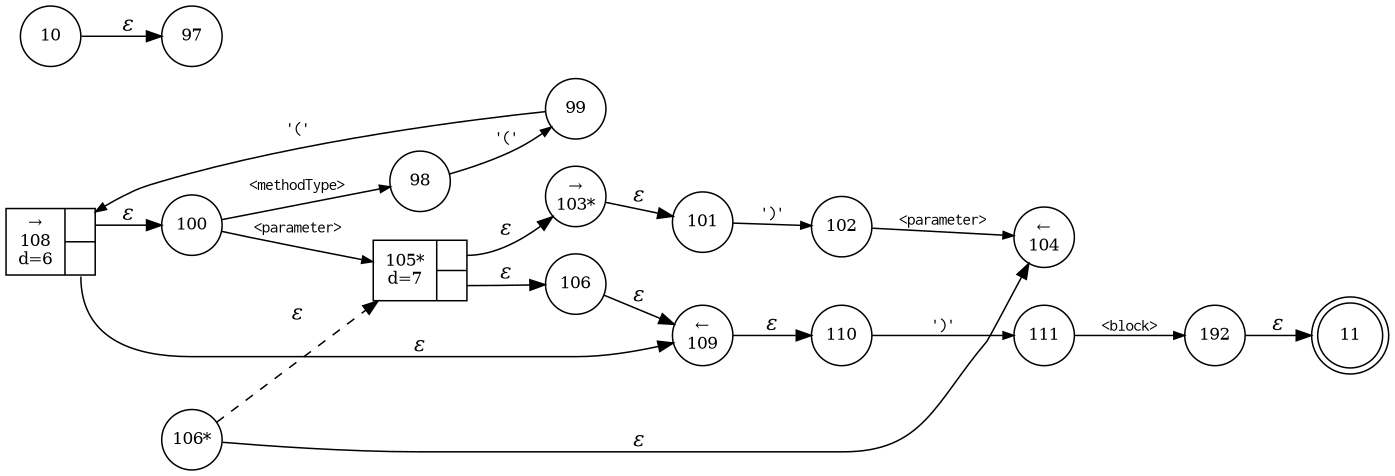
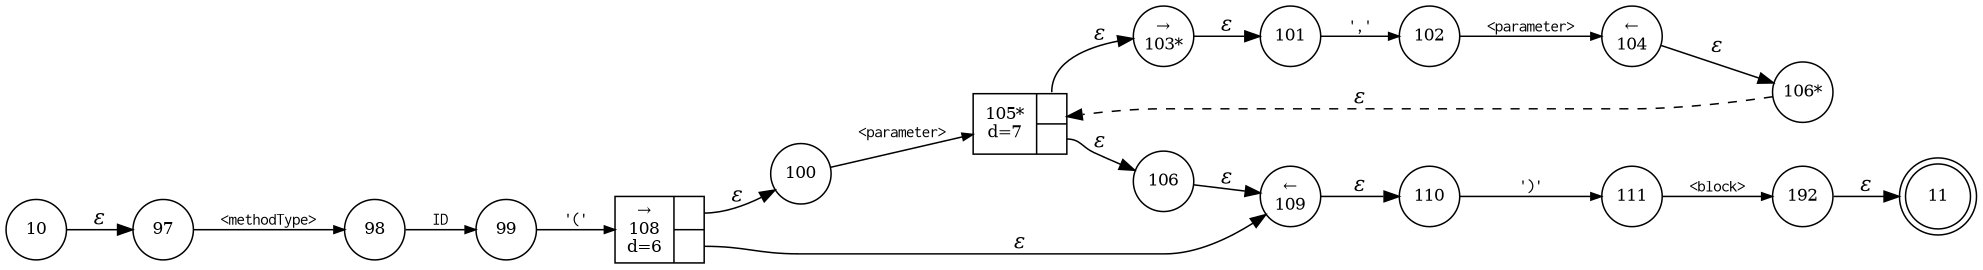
  digraph {
    rankdir=LR
    node [fixedsize=true fontsize=11 shape=circle peripheries=1]
    edge [fontname="Times-Italic"]
    n1 [label=11 shape=doublecircle width=.6 peripheries=""]
    n2 [label=97 width=.55]
    n3 [label=98 width=.55]
    n4 [label=99 width=.55]
    n5 [fixedsize=false label="{&rarr;\n108\nd=6|{<p0>|<p1>}}" shape=record]
    n6 [label=100 width=.55]
    n7 [label="&larr;\n109" width=.55]
    n8 [fixedsize=false label="{105*\nd=7|{<p0>|<p1>}}" shape=record]
    n9 [label="&rarr;\n103*" width=.55]
    n10 [label=106 width=.55]
    n11 [label=101 width=.55]
    n12 [label=102 width=.55]
    n13 [label="&larr;\n104" width=.55]
    n14 [label="106*" width=.55]
    n15 [label=10 width=.55]
    n16 [label=110 width=.55]
    n17 [label=111 width=.55]
    n18 [label=192 width=.55]
-   n6 -> n3 [arrowhead=normal arrowsize=.7 fontname=Courier fontsize=11 label="<methodType>"]
-   n3 -> n4 [arrowhead=normal arrowsize=.7 fontname=Courier fontsize=11 label="'('"]
+   n2 -> n3 [arrowhead=normal arrowsize=.7 fontname=Courier fontsize=11 label="<methodType>"]
+   n3 -> n4 [arrowhead=normal arrowsize=.7 fontname=Courier fontsize=11 label=ID]
    n4 -> n5 [arrowhead=normal arrowsize=.7 fontname=Courier fontsize=11 label="'('"]
    n5 -> n6 [label="&epsilon;" tailport=p0]
    n5 -> n7 [label="&epsilon;" tailport=p1]
    n6 -> n8 [arrowhead=normal arrowsize=.7 fontname=Courier fontsize=11 label="<parameter>"]
    n7 -> n16 [label="&epsilon;"]
    n8 -> n9 [label="&epsilon;" tailport=p0]
    n8 -> n10 [label="&epsilon;" tailport=p1]
    n9 -> n11 [label="&epsilon;"]
    n10 -> n7 [label="&epsilon;"]
-   n11 -> n12 [arrowhead=normal arrowsize=.7 fontname=Courier fontsize=11 label="')'"]
+   n11 -> n12 [arrowhead=normal arrowsize=.7 fontname=Courier fontsize=11 label="','"]
    n12 -> n13 [arrowhead=normal arrowsize=.7 fontname=Courier fontsize=11 label="<parameter>"]
-   n14 -> n13 [label="&epsilon;"]
+   n13 -> n14 [label="&epsilon;"]
    n14 -> n8 [label="&epsilon;" style=dashed]
    n15 -> n2 [label="&epsilon;"]
    n16 -> n17 [arrowhead=normal arrowsize=.7 fontname=Courier fontsize=11 label="')'"]
    n17 -> n18 [arrowhead=normal arrowsize=.7 fontname=Courier fontsize=11 label="<block>"]
    n18 -> n1 [label="&epsilon;"]
  }
